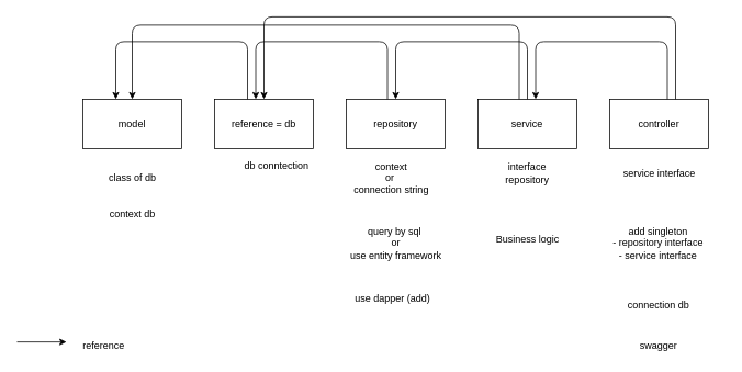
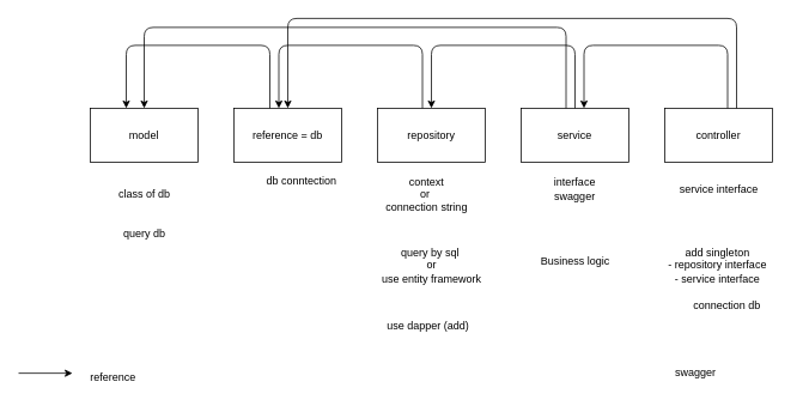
  <mxCell id="0" />
  <mxCell id="1" parent="0" />
  <mxCell id="2" value="model" style="rounded=0;whiteSpace=wrap;html=1;" vertex="1" parent="1"><mxGeometry x="100" y="120" width="120" height="60" as="geometry" /></mxCell>
  <mxCell id="3" value="reference = db" style="rounded=0;whiteSpace=wrap;html=1;" vertex="1" parent="1"><mxGeometry x="260" y="120" width="120" height="60" as="geometry" /></mxCell>
  <mxCell id="4" value="repository" style="rounded=0;whiteSpace=wrap;html=1;" vertex="1" parent="1"><mxGeometry x="420" y="120" width="120" height="60" as="geometry" /></mxCell>
  <mxCell id="5" value="service" style="rounded=0;whiteSpace=wrap;html=1;" vertex="1" parent="1"><mxGeometry x="580" y="120" width="120" height="60" as="geometry" /></mxCell>
  <mxCell id="6" value="controller" style="rounded=0;whiteSpace=wrap;html=1;" vertex="1" parent="1"><mxGeometry x="740" y="120" width="120" height="60" as="geometry" /></mxCell>
- <mxCell id="7" value="interface repository" style="text;html=1;strokeColor=none;fillColor=none;align=center;verticalAlign=middle;whiteSpace=wrap;rounded=0;" vertex="1" parent="1"><mxGeometry x="620" y="200" width="40" height="20" as="geometry" /></mxCell>
+ <mxCell id="7" value="interface swagger" style="text;html=1;strokeColor=none;fillColor=none;align=center;verticalAlign=middle;whiteSpace=wrap;rounded=0;" vertex="1" parent="1"><mxGeometry x="620" y="200" width="40" height="20" as="geometry" /></mxCell>
  <mxCell id="8" value="context &lt;br&gt;or&amp;nbsp;&lt;br&gt;connection string" style="text;html=1;strokeColor=none;fillColor=none;align=center;verticalAlign=middle;whiteSpace=wrap;rounded=0;" vertex="1" parent="1"><mxGeometry x="420" y="206" width="110" height="20" as="geometry" /></mxCell>
  <mxCell id="9" value="query by sql&amp;nbsp;&lt;br&gt;or&lt;br&gt;use entity framework" style="text;html=1;align=center;verticalAlign=middle;resizable=0;points=[];autosize=1;" vertex="1" parent="1"><mxGeometry x="415" y="270" width="130" height="50" as="geometry" /></mxCell>
  <mxCell id="10" value="service interface" style="text;html=1;align=center;verticalAlign=middle;resizable=0;points=[];autosize=1;" vertex="1" parent="1"><mxGeometry x="750" y="200" width="100" height="20" as="geometry" /></mxCell>
  <mxCell id="11" value="add singleton&lt;br&gt;- repository interface&lt;br&gt;- service interface" style="text;html=1;strokeColor=none;fillColor=none;align=center;verticalAlign=middle;whiteSpace=wrap;rounded=0;" vertex="1" parent="1"><mxGeometry x="719" y="285" width="160" height="20" as="geometry" /></mxCell>
- <mxCell id="12" value="connection db" style="text;html=1;align=center;verticalAlign=middle;resizable=0;points=[];autosize=1;" vertex="1" parent="1"><mxGeometry x="754" y="360" width="90" height="20" as="geometry" /></mxCell>
+ <mxCell id="12" value="connection db" style="text;html=1;align=center;verticalAlign=middle;resizable=0;points=[];autosize=1;" vertex="1" parent="1"><mxGeometry x="764" y="330" width="90" height="20" as="geometry" /></mxCell>
  <mxCell id="13" value="class of db" style="text;html=1;align=center;verticalAlign=middle;resizable=0;points=[];autosize=1;" vertex="1" parent="1"><mxGeometry x="125" y="206" width="70" height="20" as="geometry" /></mxCell>
- <mxCell id="14" value="swagger" style="text;html=1;align=center;verticalAlign=middle;resizable=0;points=[];autosize=1;" vertex="1" parent="1"><mxGeometry x="769" y="410" width="60" height="20" as="geometry" /></mxCell>
+ <mxCell id="14" value="swagger" style="text;html=1;align=center;verticalAlign=middle;resizable=0;points=[];autosize=1;" vertex="1" parent="1"><mxGeometry x="744" y="405" width="60" height="20" as="geometry" /></mxCell>
  <mxCell id="15" value="" style="endArrow=classic;html=1;exitX=0.5;exitY=0;exitDx=0;exitDy=0;entryX=0.5;entryY=0;entryDx=0;entryDy=0;" edge="1" parent="1"><mxGeometry width="50" height="50" relative="1" as="geometry"><mxPoint x="300" y="120" as="sourcePoint" /><mxPoint x="140" y="120" as="targetPoint" /><Array as="points"><mxPoint x="300" y="50" /><mxPoint x="140" y="50" /></Array></mxGeometry></mxCell>
  <mxCell id="16" value="" style="endArrow=classic;html=1;exitX=0.5;exitY=0;exitDx=0;exitDy=0;entryX=0.5;entryY=0;entryDx=0;entryDy=0;" edge="1" parent="1"><mxGeometry width="50" height="50" relative="1" as="geometry"><mxPoint x="470" y="120" as="sourcePoint" /><mxPoint x="310" y="120" as="targetPoint" /><Array as="points"><mxPoint x="470" y="50" /><mxPoint x="310" y="50" /></Array></mxGeometry></mxCell>
  <mxCell id="17" value="" style="endArrow=classic;html=1;exitX=0.5;exitY=0;exitDx=0;exitDy=0;entryX=0.5;entryY=0;entryDx=0;entryDy=0;" edge="1" parent="1"><mxGeometry width="50" height="50" relative="1" as="geometry"><mxPoint x="640" y="120" as="sourcePoint" /><mxPoint x="480" y="120" as="targetPoint" /><Array as="points"><mxPoint x="640" y="50" /><mxPoint x="480" y="50" /></Array></mxGeometry></mxCell>
  <mxCell id="18" value="" style="endArrow=classic;html=1;exitX=0.5;exitY=0;exitDx=0;exitDy=0;entryX=0.5;entryY=0;entryDx=0;entryDy=0;" edge="1" parent="1"><mxGeometry width="50" height="50" relative="1" as="geometry"><mxPoint x="810" y="120" as="sourcePoint" /><mxPoint x="650" y="120" as="targetPoint" /><Array as="points"><mxPoint x="810" y="50" /><mxPoint x="650" y="50" /></Array></mxGeometry></mxCell>
  <mxCell id="19" value="" style="endArrow=classic;html=1;" edge="1" parent="1"><mxGeometry width="50" height="50" relative="1" as="geometry"><mxPoint x="20" y="415" as="sourcePoint" /><mxPoint x="80" y="415" as="targetPoint" /></mxGeometry></mxCell>
  <mxCell id="20" value="reference" style="text;html=1;align=center;verticalAlign=middle;resizable=0;points=[];autosize=1;" vertex="1" parent="1"><mxGeometry x="90" y="410" width="70" height="20" as="geometry" /></mxCell>
  <mxCell id="21" value="" style="endArrow=classic;html=1;exitX=0.5;exitY=0;exitDx=0;exitDy=0;entryX=0.5;entryY=0;entryDx=0;entryDy=0;" edge="1" parent="1" target="3"><mxGeometry width="50" height="50" relative="1" as="geometry"><mxPoint x="820" y="120" as="sourcePoint" /><mxPoint x="660" y="120" as="targetPoint" /><Array as="points"><mxPoint x="820" y="20" /><mxPoint x="320" y="20" /></Array></mxGeometry></mxCell>
  <mxCell id="22" value="" style="endArrow=classic;html=1;entryX=0.5;entryY=0;entryDx=0;entryDy=0;" edge="1" parent="1" target="2"><mxGeometry width="50" height="50" relative="1" as="geometry"><mxPoint x="630" y="120" as="sourcePoint" /><mxPoint x="470" y="116" as="targetPoint" /><Array as="points"><mxPoint x="630" y="30" /><mxPoint x="160" y="30" /></Array></mxGeometry></mxCell>
- <mxCell id="23" value="context db" style="text;html=1;align=center;verticalAlign=middle;resizable=0;points=[];autosize=1;" vertex="1" parent="1"><mxGeometry x="125" y="250" width="70" height="20" as="geometry" /></mxCell>
+ <mxCell id="23" value="query db" style="text;html=1;align=center;verticalAlign=middle;resizable=0;points=[];autosize=1;" vertex="1" parent="1"><mxGeometry x="125" y="250" width="70" height="20" as="geometry" /></mxCell>
  <mxCell id="24" value="db conntection" style="text;html=1;align=center;verticalAlign=middle;resizable=0;points=[];autosize=1;" vertex="1" parent="1"><mxGeometry x="290" y="191" width="90" height="20" as="geometry" /></mxCell>
  <mxCell id="25" value="Business logic" style="text;html=1;align=center;verticalAlign=middle;resizable=0;points=[];autosize=1;" vertex="1" parent="1"><mxGeometry x="595" y="280" width="90" height="20" as="geometry" /></mxCell>
  <mxCell id="26" value="use dapper (add)" style="text;html=1;align=center;verticalAlign=middle;resizable=0;points=[];autosize=1;" vertex="1" parent="1"><mxGeometry x="421" y="353" width="110" height="20" as="geometry" /></mxCell>
